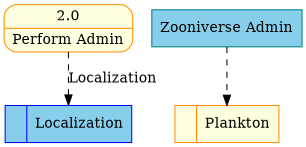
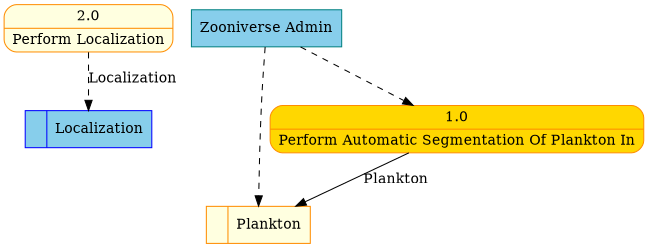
  digraph {
    fontname="DejaVu Serif"
    node [color=darkorange fillcolor=skyblue fontname="DejaVu Serif" shape=record style=filled]
    edge [fontname="DejaVu Serif" style=dashed]
    n1 [color=blue label="<f0>  |<f1> Localization "]
    n2 [fillcolor=lightyellow label="<f0>  |<f1> Plankton "]
    n3 [color=teal label="Zooniverse Admin" shape=box]
-   n5 [fillcolor=lightyellow label="{<f0> 2.0|<f1> Perform Admin }" shape=Mrecord]
+   n4 [fillcolor=gold label="{<f0> 1.0|<f1> Perform Automatic Segmentation Of Plankton In }" shape=Mrecord]
+   n5 [fillcolor=lightyellow label="{<f0> 2.0|<f1> Perform Localization }" shape=Mrecord]
    n3 -> n2
+   n3 -> n4
+   n4 -> n2 [label=Plankton style=solid]
    n5 -> n1 [label=Localization]
  }
